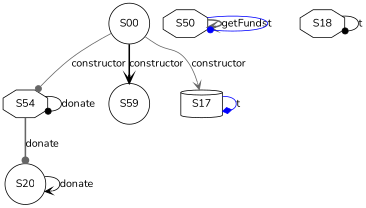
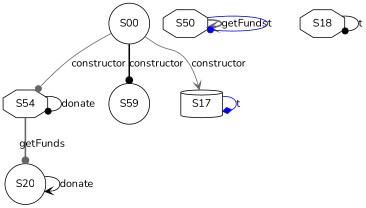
  digraph {
    fontname=Nunito
    node [fontname=Nunito shape=octagon]
    edge [arrowhead=dot color=black fontname=Nunito style=solid]
    n1 [label=S54]
    S20 [shape=circle]
    S00 [shape=circle]
    S59 [shape=circle]
    S17 [shape=cylinder]
    S50
    S18
    n1 -> n1 [label=donate]
-   n1 -> S20 [color=gray40 label=donate style=bold]
+   n1 -> S20 [color=gray40 label=getFunds style=bold]
    S20 -> S20 [arrowhead=vee label=donate]
    S00 -> n1 [color=gray40 label=constructor]
-   S00 -> S59 [arrowhead=vee label=constructor style=bold]
+   S00 -> S59 [label=constructor style=bold]
    S00 -> S17 [arrowhead=vee color=gray40 label=constructor]
    S17 -> S17 [arrowhead=diamond color=blue label=t]
    S50 -> S50 [arrowhead=vee color=gray40 label=getFunds style=bold]
    S50 -> S50 [color=blue label=t]
    S18 -> S18 [label=t]
  }
